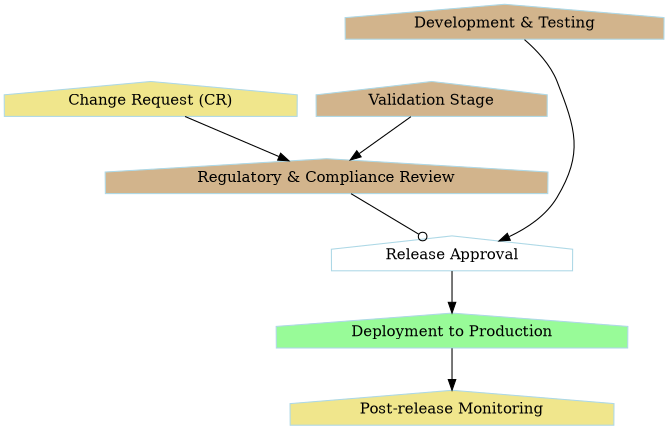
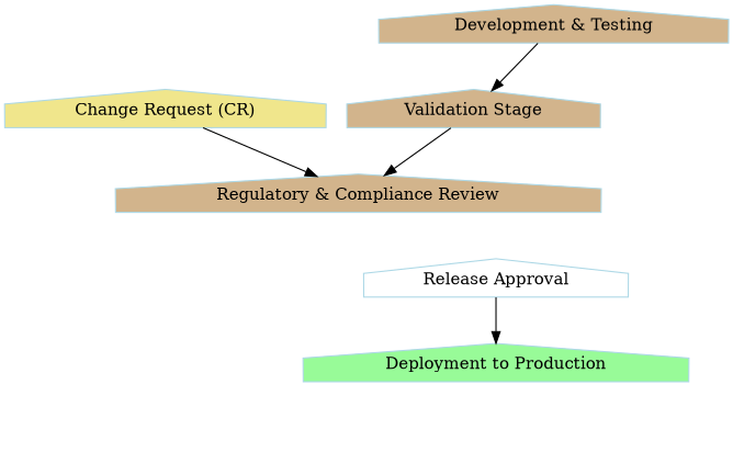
  digraph {
    rankdir=TB
    node [color=lightblue fillcolor=tan shape=house style=filled]
    edge [arrowhead=normal]
    n1 [fillcolor=khaki label="Change Request (CR)"]
    n2 [label="Regulatory & Compliance Review"]
    n3 [label="Development & Testing"]
    n4 [label="Validation Stage"]
    n5 [fillcolor=white label="Release Approval"]
    n6 [fillcolor=palegreen label="Deployment to Production"]
-   n7 [fillcolor=khaki label="Post-release Monitoring"]
    n1 -> n2
-   n2 -> n5 [arrowhead=odot]
-   n3 -> n5
+   n3 -> n4
    n4 -> n2
    n5 -> n6
-   n6 -> n7
  }
